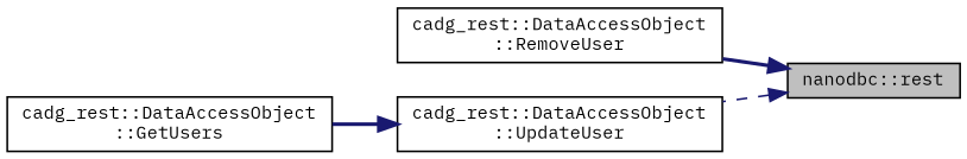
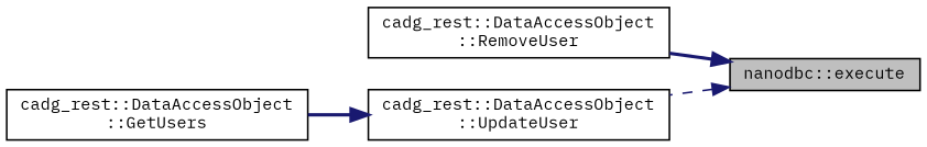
  digraph {
    fontname="IBM Plex Mono"
    rankdir=RL
    node [color=black fillcolor=white fontname="IBM Plex Mono" fontsize=10 shape=record style=filled]
    edge [color=midnightblue dir=back fontname="IBM Plex Mono" fontsize=10 labelfontname=Helvetica labelfontsize=10 style=bold]
-   n1 [fillcolor=grey75 fontcolor=black height=0.2 label="nanodbc::rest" width=0.4]
+   n1 [fillcolor=grey75 fontcolor=black height=0.2 label="nanodbc::execute" width=0.4]
    n2 [height=0.2 label="cadg_rest::DataAccessObject\l::RemoveUser" width=0.4]
    n3 [height=0.2 label="cadg_rest::DataAccessObject\l::UpdateUser" width=0.4]
    n4 [height=0.2 label="cadg_rest::DataAccessObject\l::GetUsers" width=0.4]
    n1 -> n2
    n1 -> n3 [style=dashed]
    n3 -> n4
  }
